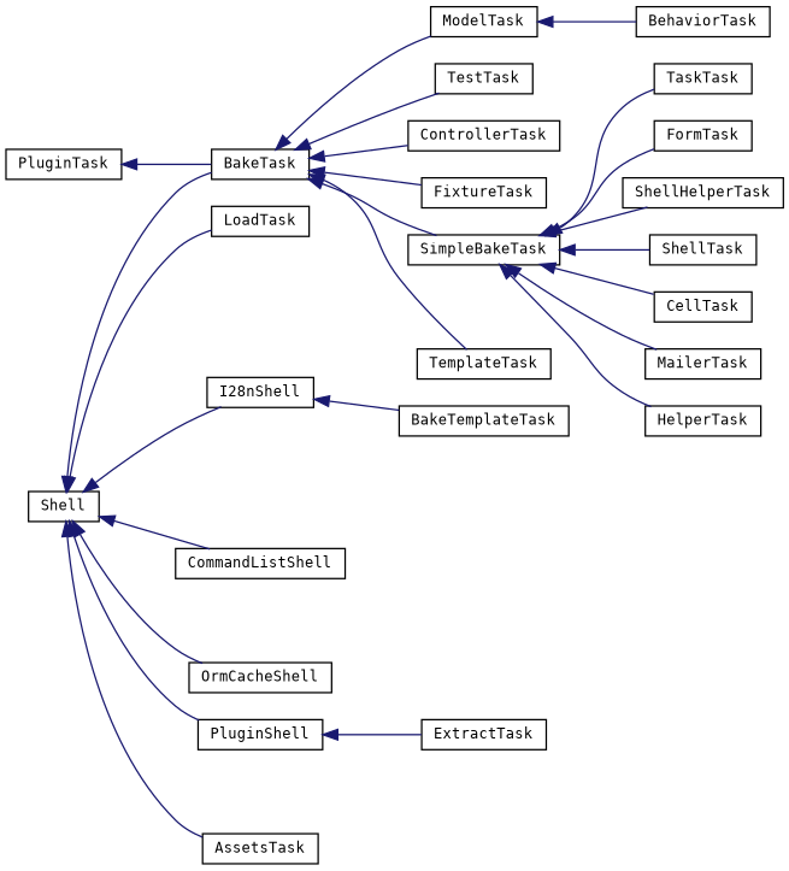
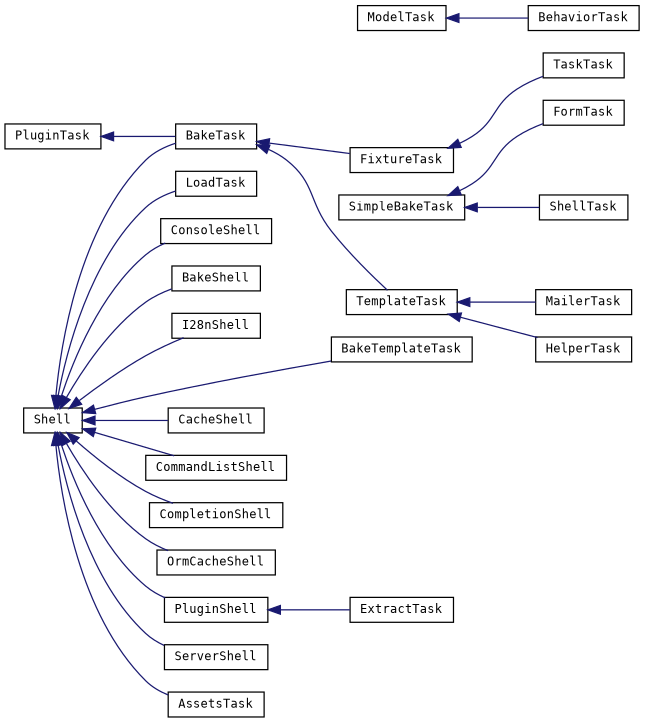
  digraph {
    fontname="DejaVu Sans Mono"
    rankdir=LR
    node [color=black fillcolor=white fontname="DejaVu Sans Mono" fontsize=10 shape=record style=filled]
    edge [color=midnightblue dir=back fontname="DejaVu Sans Mono" fontsize=10 labelfontname=Helvetica labelfontsize=10 style=solid]
    n1 [height=0.2 label=Shell width=0.4]
+   n2 [height=0.2 label=ConsoleShell width=0.4]
+   n3 [height=0.2 label=BakeShell width=0.4]
    n4 [height=0.2 label=BakeTask width=0.4]
    n5 [height=0.2 label=BakeTemplateTask width=0.4]
+   n6 [height=0.2 label=CacheShell width=0.4]
    n7 [height=0.2 label=CommandListShell width=0.4]
+   n8 [height=0.2 label=CompletionShell width=0.4]
    n9 [height=0.2 label=I28nShell width=0.4]
    n10 [height=0.2 label=OrmCacheShell width=0.4]
    n11 [height=0.2 label=PluginShell width=0.4]
+   n12 [height=0.2 label=ServerShell width=0.4]
    n13 [height=0.2 label=AssetsTask width=0.4]
    n14 [height=0.2 label=LoadTask width=0.4]
-   n15 [height=0.2 label=ControllerTask width=0.4]
    n16 [height=0.2 label=FixtureTask width=0.4]
    n17 [height=0.2 label=ModelTask width=0.4]
    n18 [height=0.2 label=SimpleBakeTask width=0.4]
    n19 [height=0.2 label=TemplateTask width=0.4]
-   n20 [height=0.2 label=TestTask width=0.4]
    n21 [height=0.2 label=ExtractTask width=0.4]
    n22 [height=0.2 label=BehaviorTask width=0.4]
    n23 [height=0.2 label=PluginTask width=0.4]
-   n24 [height=0.2 label=CellTask width=0.4]
    n25 [height=0.2 label=FormTask width=0.4]
    n26 [height=0.2 label=HelperTask width=0.4]
    n27 [height=0.2 label=MailerTask width=0.4]
-   n28 [height=0.2 label=ShellHelperTask width=0.4]
    n29 [height=0.2 label=ShellTask width=0.4]
    n30 [height=0.2 label=TaskTask width=0.4]
+   n1 -> n2
+   n1 -> n3
    n1 -> n4
-   n9 -> n5
+   n1 -> n5
+   n1 -> n6
    n1 -> n7
+   n1 -> n8
    n1 -> n9
    n1 -> n10
    n1 -> n11
+   n1 -> n12
    n1 -> n13
    n1 -> n14
-   n4 -> n15
    n4 -> n16
-   n4 -> n17
-   n4 -> n18
    n4 -> n19
-   n4 -> n20
    n11 -> n21
    n17 -> n22
-   n18 -> n24
    n18 -> n25
-   n18 -> n26
-   n18 -> n27
-   n18 -> n28
+   n19 -> n26
+   n19 -> n27
    n18 -> n29
-   n18 -> n30
+   n16 -> n30
    n23 -> n4
  }
